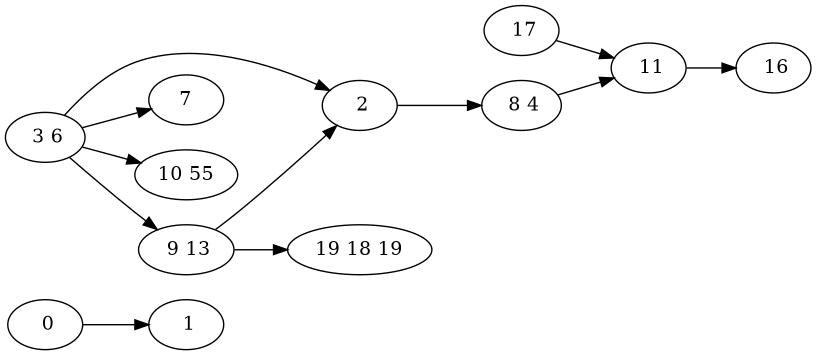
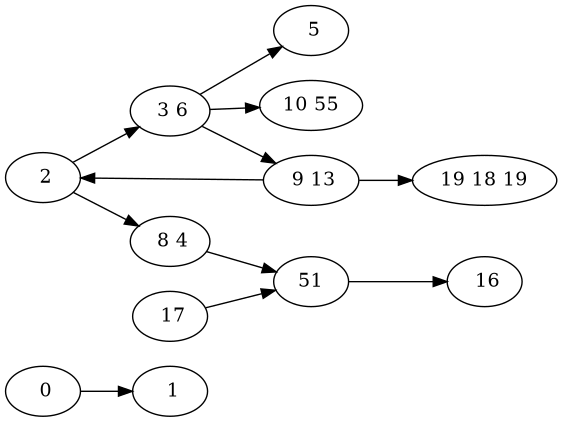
  digraph {
    rankdir=LR
    " 0"
    " 1"
    " 2"
    " 3 6"
    " 8 4"
-   " 5" [label=7]
+   " 5"
    n7 [label="10 55"]
    " 9 13"
-   " 11"
+   " 11" [label=51]
    n10 [label="19 18 19"]
    " 16"
    " 17"
    " 0" -> " 1"
-   " 3 6" -> " 2"
+   " 2" -> " 3 6"
    " 2" -> " 8 4"
    " 3 6" -> " 5"
    " 3 6" -> n7
    " 3 6" -> " 9 13"
    " 8 4" -> " 11"
    " 9 13" -> " 2"
    " 9 13" -> n10
    " 11" -> " 16"
    " 17" -> " 11"
  }
